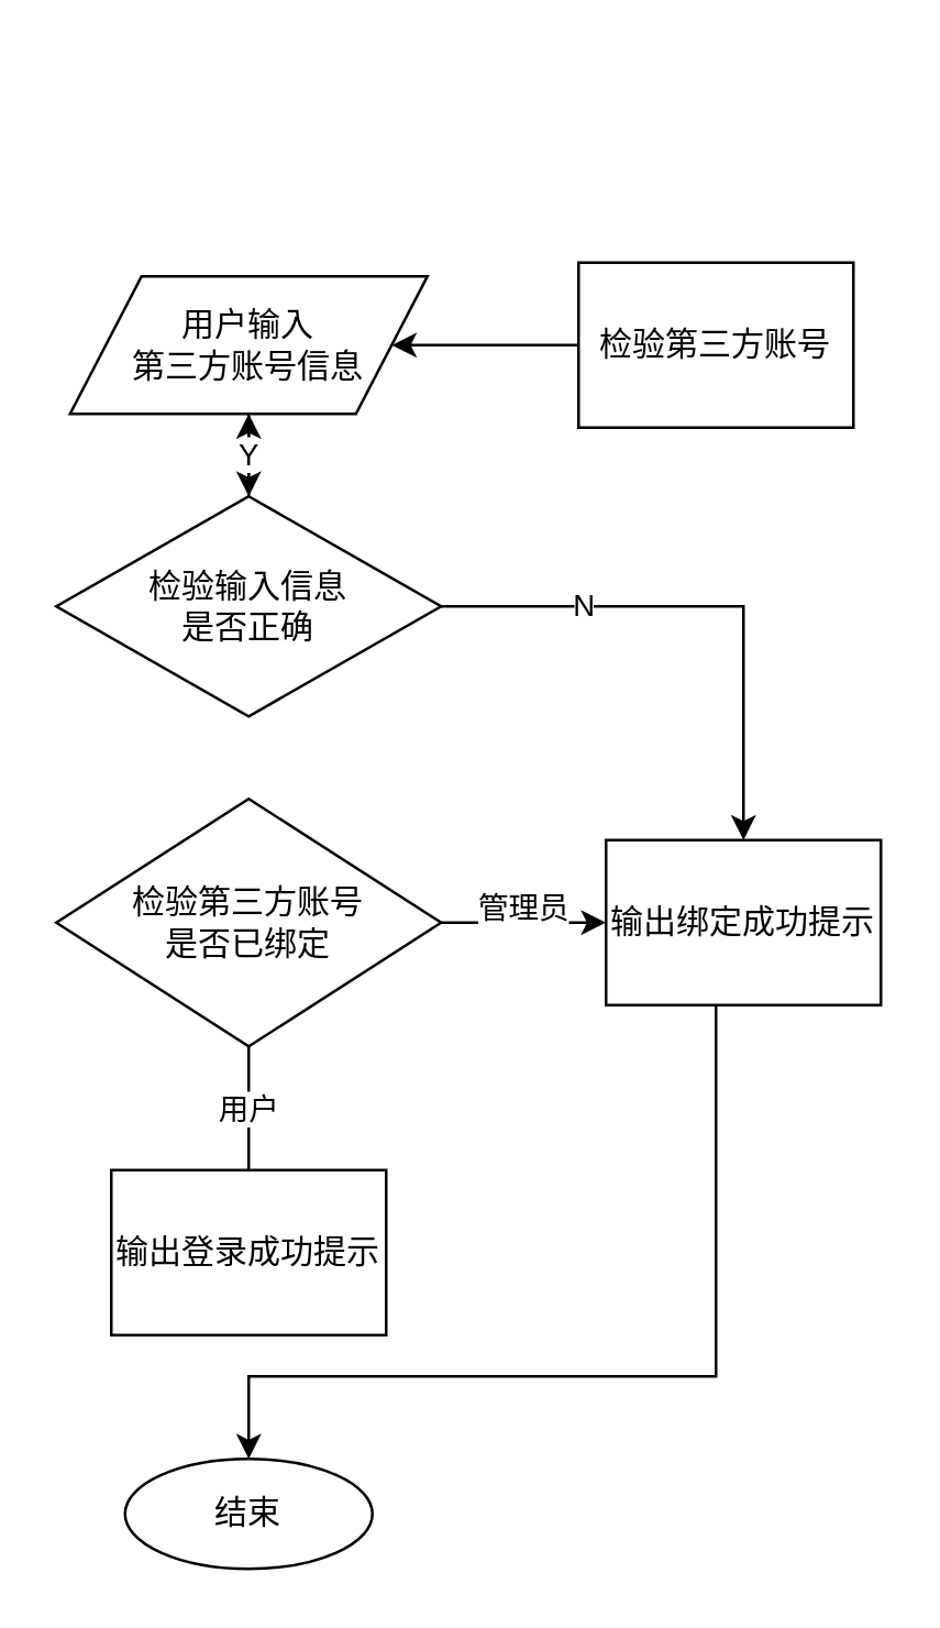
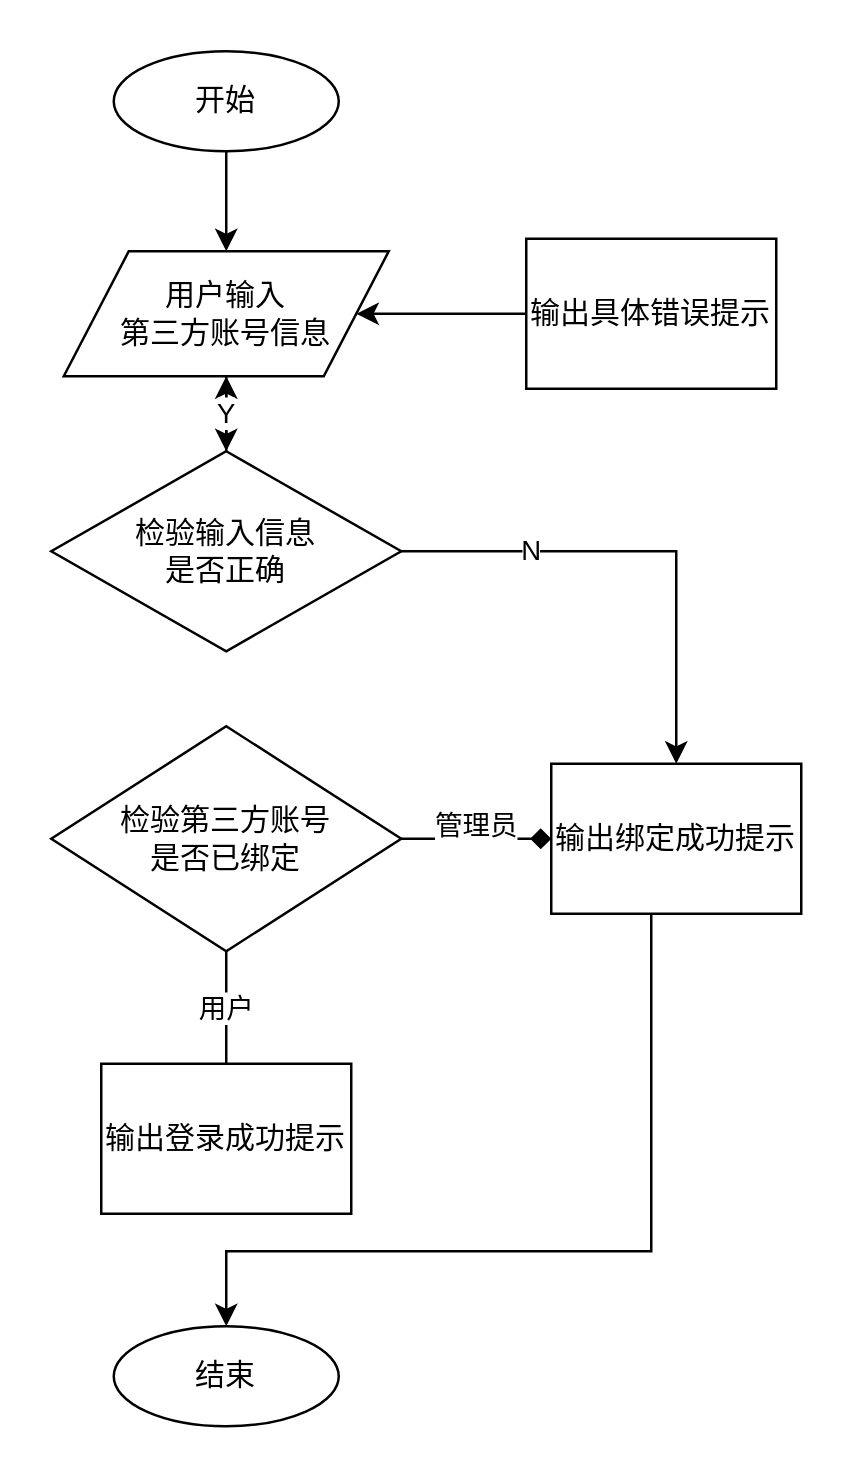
  <mxCell id="0" />
  <mxCell id="1" parent="0" />
+ <mxCell id="2" value="" style="edgeStyle=orthogonalEdgeStyle;rounded=0;orthogonalLoop=1;jettySize=auto;html=1;entryX=0.5;entryY=0;entryDx=0;entryDy=0;" edge="1" parent="1" source="3" target="5"><mxGeometry relative="1" as="geometry"><mxPoint x="110" y="100" as="targetPoint" /></mxGeometry></mxCell>
+ <mxCell id="3" value="开始" style="ellipse;whiteSpace=wrap;html=1;" vertex="1" parent="1"><mxGeometry x="45" y="20" width="90" height="40" as="geometry" /></mxCell>
  <mxCell id="4" value="" style="edgeStyle=orthogonalEdgeStyle;rounded=0;orthogonalLoop=1;jettySize=auto;html=1;" edge="1" parent="1" source="5"><mxGeometry relative="1" as="geometry"><mxPoint x="90" y="180" as="targetPoint" /></mxGeometry></mxCell>
  <mxCell id="5" value="用户输入&lt;br&gt;第三方账号信息" style="shape=parallelogram;perimeter=parallelogramPerimeter;whiteSpace=wrap;html=1;" vertex="1" parent="1"><mxGeometry x="25" y="100" width="130" height="50" as="geometry" /></mxCell>
  <mxCell id="6" value="Y" style="edgeStyle=orthogonalEdgeStyle;rounded=0;orthogonalLoop=1;jettySize=auto;html=1;" edge="1" parent="1" source="8" target="5"><mxGeometry relative="1" as="geometry"><mxPoint x="90" y="350" as="targetPoint" /></mxGeometry></mxCell>
  <mxCell id="7" value="N" style="edgeStyle=orthogonalEdgeStyle;rounded=0;orthogonalLoop=1;jettySize=auto;html=1;exitX=1;exitY=0.5;exitDx=0;exitDy=0;" edge="1" parent="1" source="8" target="17"><mxGeometry x="-0.467" relative="1" as="geometry"><mxPoint as="offset" /></mxGeometry></mxCell>
  <mxCell id="8" value="检验输入信息&lt;br&gt;是否正确" style="rhombus;whiteSpace=wrap;html=1;" vertex="1" parent="1"><mxGeometry x="20" y="180" width="140" height="80" as="geometry" /></mxCell>
  <mxCell id="9" value="" style="edgeStyle=orthogonalEdgeStyle;rounded=0;orthogonalLoop=1;jettySize=auto;html=1;" edge="1" parent="1" source="10" target="5"><mxGeometry relative="1" as="geometry" /></mxCell>
- <mxCell id="10" value="检验第三方账号" style="rounded=0;whiteSpace=wrap;html=1;" vertex="1" parent="1"><mxGeometry x="210" y="95" width="100" height="60" as="geometry" /></mxCell>
+ <mxCell id="10" value="输出具体错误提示" style="rounded=0;whiteSpace=wrap;html=1;" vertex="1" parent="1"><mxGeometry x="210" y="95" width="100" height="60" as="geometry" /></mxCell>
  <mxCell id="11" value="输出登录成功提示" style="rounded=0;whiteSpace=wrap;html=1;" vertex="1" parent="1"><mxGeometry x="40" y="425" width="100" height="60" as="geometry" /></mxCell>
  <mxCell id="12" value="结束" style="ellipse;whiteSpace=wrap;html=1;" vertex="1" parent="1"><mxGeometry x="45" y="530" width="90" height="40" as="geometry" /></mxCell>
  <mxCell id="13" value="用户" style="edgeStyle=orthogonalEdgeStyle;rounded=0;orthogonalLoop=1;jettySize=auto;html=1;exitX=0.5;exitY=1;exitDx=0;exitDy=0;entryX=0.5;entryY=0;entryDx=0;entryDy=0;endArrow=none;" edge="1" parent="1" source="15" target="11"><mxGeometry relative="1" as="geometry" /></mxCell>
- <mxCell id="14" value="管理员" style="edgeStyle=orthogonalEdgeStyle;rounded=0;orthogonalLoop=1;jettySize=auto;html=1;" edge="1" parent="1" source="15" target="17"><mxGeometry y="5" relative="1" as="geometry"><Array as="points"><mxPoint x="180" y="335" /><mxPoint x="180" y="335" /></Array><mxPoint as="offset" /></mxGeometry></mxCell>
+ <mxCell id="14" value="管理员" style="edgeStyle=orthogonalEdgeStyle;rounded=0;orthogonalLoop=1;jettySize=auto;html=1;endArrow=diamond;" edge="1" parent="1" source="15" target="17"><mxGeometry y="5" relative="1" as="geometry"><Array as="points"><mxPoint x="180" y="335" /><mxPoint x="180" y="335" /></Array><mxPoint as="offset" /></mxGeometry></mxCell>
  <mxCell id="15" value="检验第三方账号&lt;br&gt;是否已绑定" style="rhombus;whiteSpace=wrap;html=1;" vertex="1" parent="1"><mxGeometry x="20" y="290" width="140" height="90" as="geometry" /></mxCell>
  <mxCell id="16" style="edgeStyle=orthogonalEdgeStyle;rounded=0;orthogonalLoop=1;jettySize=auto;html=1;exitX=0.5;exitY=1;exitDx=0;exitDy=0;entryX=0.5;entryY=0;entryDx=0;entryDy=0;" edge="1" parent="1" source="17" target="12"><mxGeometry relative="1" as="geometry"><Array as="points"><mxPoint x="260" y="500" /><mxPoint x="90" y="500" /></Array></mxGeometry></mxCell>
  <mxCell id="17" value="输出绑定成功提示" style="rounded=0;whiteSpace=wrap;html=1;" vertex="1" parent="1"><mxGeometry x="220" y="305" width="100" height="60" as="geometry" /></mxCell>
